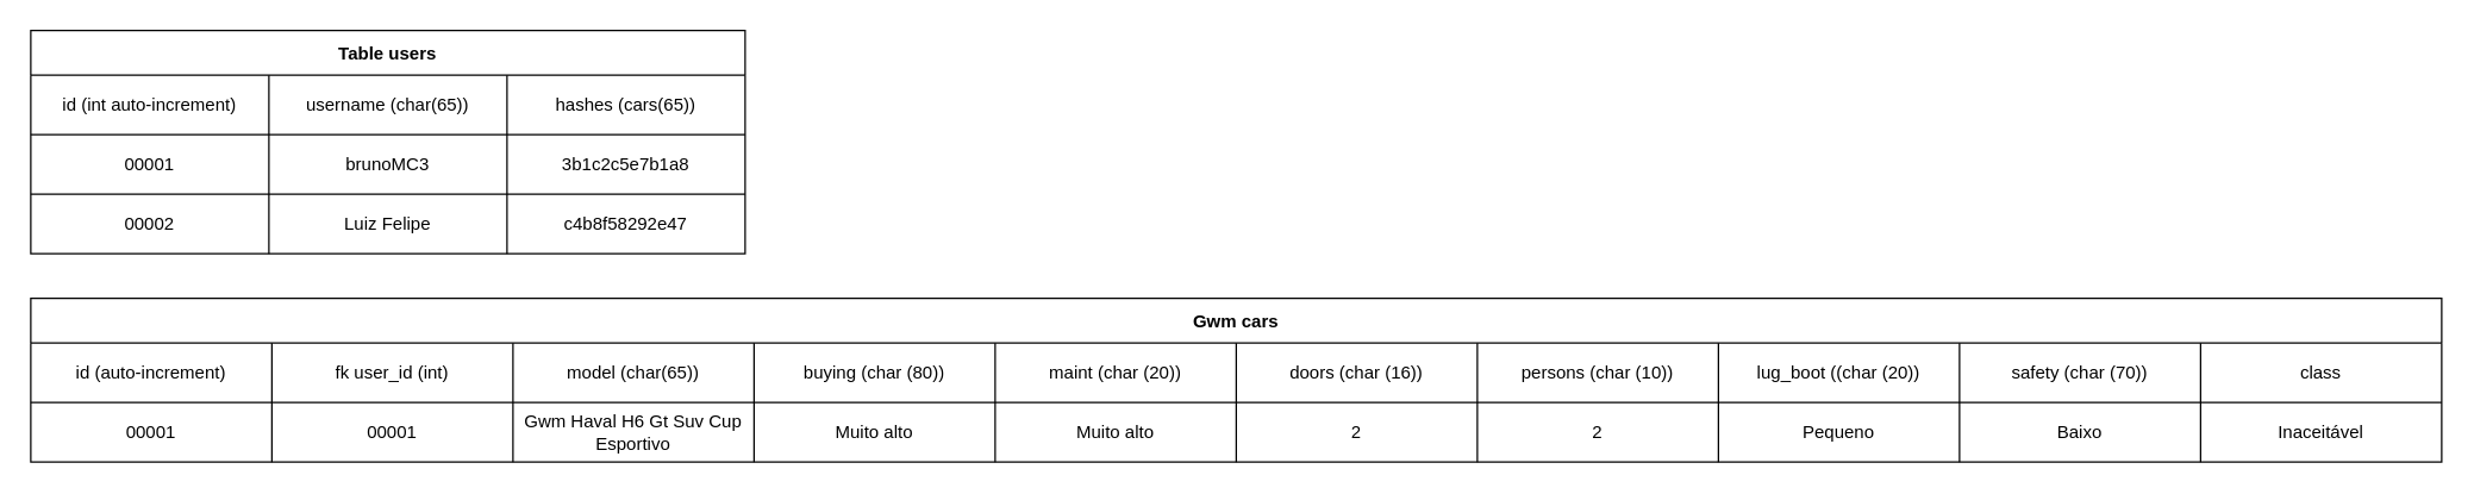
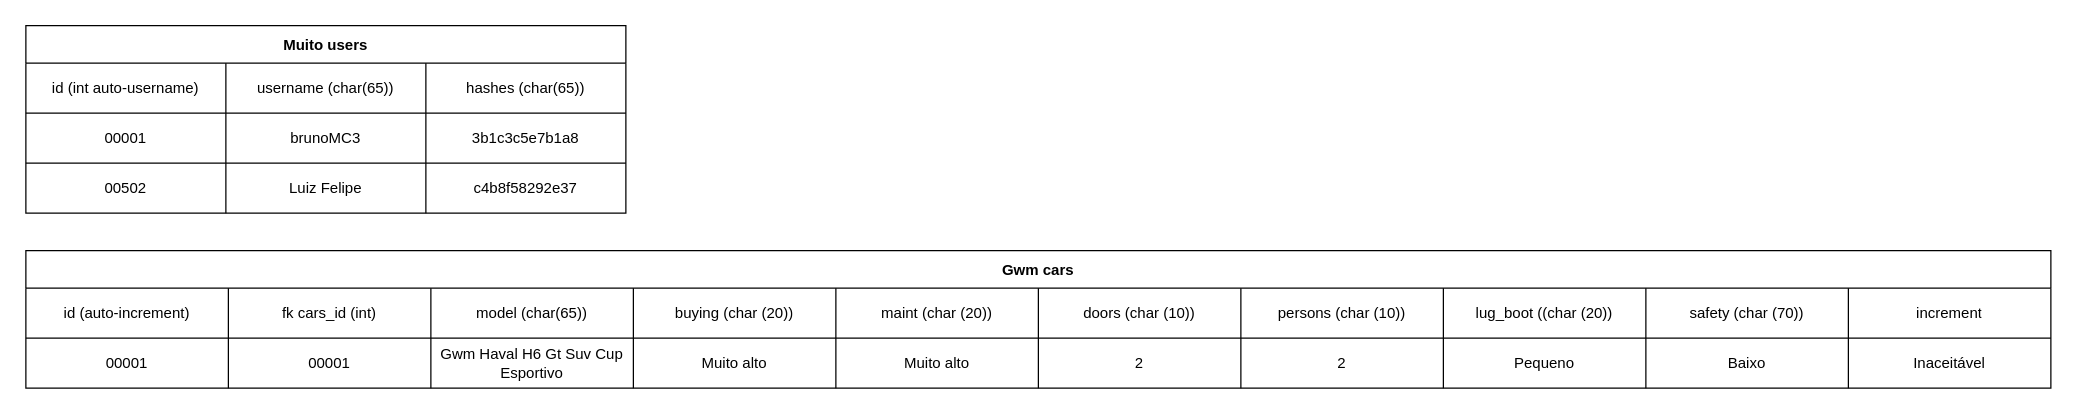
  <mxCell id="0" />
  <mxCell id="1" parent="0" />
- <mxCell id="2" value="Table users" style="shape=table;startSize=30;container=1;collapsible=0;childLayout=tableLayout;fontStyle=1;align=center;" vertex="1" parent="1"><mxGeometry x="20" y="20" width="480" height="150" as="geometry" /></mxCell>
+ <mxCell id="2" value="Muito users" style="shape=table;startSize=30;container=1;collapsible=0;childLayout=tableLayout;fontStyle=1;align=center;" vertex="1" parent="1"><mxGeometry x="20" y="20" width="480" height="150" as="geometry" /></mxCell>
  <mxCell id="3" value="" style="shape=tableRow;horizontal=0;startSize=0;swimlaneHead=0;swimlaneBody=0;top=0;left=0;bottom=0;right=0;collapsible=0;dropTarget=0;fillColor=none;points=[[0,0.5],[1,0.5]];portConstraint=eastwest;" vertex="1" parent="2"><mxGeometry y="30" width="480" height="40" as="geometry" /></mxCell>
- <mxCell id="4" value="id (int auto-increment)" style="shape=partialRectangle;html=1;whiteSpace=wrap;connectable=0;fillColor=none;top=0;left=0;bottom=0;right=0;overflow=hidden;" vertex="1" parent="3"><mxGeometry width="160" height="40" as="geometry"><mxRectangle width="160" height="40" as="alternateBounds" /></mxGeometry></mxCell>
+ <mxCell id="4" value="id (int auto-username)" style="shape=partialRectangle;html=1;whiteSpace=wrap;connectable=0;fillColor=none;top=0;left=0;bottom=0;right=0;overflow=hidden;" vertex="1" parent="3"><mxGeometry width="160" height="40" as="geometry"><mxRectangle width="160" height="40" as="alternateBounds" /></mxGeometry></mxCell>
  <mxCell id="5" value="username (char(65))" style="shape=partialRectangle;html=1;whiteSpace=wrap;connectable=0;fillColor=none;top=0;left=0;bottom=0;right=0;overflow=hidden;" vertex="1" parent="3"><mxGeometry x="160" width="160" height="40" as="geometry"><mxRectangle width="160" height="40" as="alternateBounds" /></mxGeometry></mxCell>
- <mxCell id="6" value="hashes (cars(65))" style="shape=partialRectangle;html=1;whiteSpace=wrap;connectable=0;fillColor=none;top=0;left=0;bottom=0;right=0;overflow=hidden;" vertex="1" parent="3"><mxGeometry x="320" width="160" height="40" as="geometry"><mxRectangle width="160" height="40" as="alternateBounds" /></mxGeometry></mxCell>
+ <mxCell id="6" value="hashes (char(65))" style="shape=partialRectangle;html=1;whiteSpace=wrap;connectable=0;fillColor=none;top=0;left=0;bottom=0;right=0;overflow=hidden;" vertex="1" parent="3"><mxGeometry x="320" width="160" height="40" as="geometry"><mxRectangle width="160" height="40" as="alternateBounds" /></mxGeometry></mxCell>
  <mxCell id="7" value="" style="shape=tableRow;horizontal=0;startSize=0;swimlaneHead=0;swimlaneBody=0;top=0;left=0;bottom=0;right=0;collapsible=0;dropTarget=0;fillColor=none;points=[[0,0.5],[1,0.5]];portConstraint=eastwest;" vertex="1" parent="2"><mxGeometry y="70" width="480" height="40" as="geometry" /></mxCell>
  <mxCell id="8" value="00001" style="shape=partialRectangle;html=1;whiteSpace=wrap;connectable=0;fillColor=none;top=0;left=0;bottom=0;right=0;overflow=hidden;" vertex="1" parent="7"><mxGeometry width="160" height="40" as="geometry"><mxRectangle width="160" height="40" as="alternateBounds" /></mxGeometry></mxCell>
  <mxCell id="9" value="brunoMC3" style="shape=partialRectangle;html=1;whiteSpace=wrap;connectable=0;fillColor=none;top=0;left=0;bottom=0;right=0;overflow=hidden;" vertex="1" parent="7"><mxGeometry x="160" width="160" height="40" as="geometry"><mxRectangle width="160" height="40" as="alternateBounds" /></mxGeometry></mxCell>
- <mxCell id="10" value="3b1c2c5e7b1a8" style="shape=partialRectangle;html=1;whiteSpace=wrap;connectable=0;fillColor=none;top=0;left=0;bottom=0;right=0;overflow=hidden;" vertex="1" parent="7"><mxGeometry x="320" width="160" height="40" as="geometry"><mxRectangle width="160" height="40" as="alternateBounds" /></mxGeometry></mxCell>
+ <mxCell id="10" value="3b1c3c5e7b1a8" style="shape=partialRectangle;html=1;whiteSpace=wrap;connectable=0;fillColor=none;top=0;left=0;bottom=0;right=0;overflow=hidden;" vertex="1" parent="7"><mxGeometry x="320" width="160" height="40" as="geometry"><mxRectangle width="160" height="40" as="alternateBounds" /></mxGeometry></mxCell>
  <mxCell id="11" value="" style="shape=tableRow;horizontal=0;startSize=0;swimlaneHead=0;swimlaneBody=0;top=0;left=0;bottom=0;right=0;collapsible=0;dropTarget=0;fillColor=none;points=[[0,0.5],[1,0.5]];portConstraint=eastwest;" vertex="1" parent="2"><mxGeometry y="110" width="480" height="40" as="geometry" /></mxCell>
- <mxCell id="12" value="00002" style="shape=partialRectangle;html=1;whiteSpace=wrap;connectable=0;fillColor=none;top=0;left=0;bottom=0;right=0;overflow=hidden;" vertex="1" parent="11"><mxGeometry width="160" height="40" as="geometry"><mxRectangle width="160" height="40" as="alternateBounds" /></mxGeometry></mxCell>
+ <mxCell id="12" value="00502" style="shape=partialRectangle;html=1;whiteSpace=wrap;connectable=0;fillColor=none;top=0;left=0;bottom=0;right=0;overflow=hidden;" vertex="1" parent="11"><mxGeometry width="160" height="40" as="geometry"><mxRectangle width="160" height="40" as="alternateBounds" /></mxGeometry></mxCell>
  <mxCell id="13" value="Luiz Felipe" style="shape=partialRectangle;html=1;whiteSpace=wrap;connectable=0;fillColor=none;top=0;left=0;bottom=0;right=0;overflow=hidden;" vertex="1" parent="11"><mxGeometry x="160" width="160" height="40" as="geometry"><mxRectangle width="160" height="40" as="alternateBounds" /></mxGeometry></mxCell>
- <mxCell id="14" value="c4b8f58292e47" style="shape=partialRectangle;html=1;whiteSpace=wrap;connectable=0;fillColor=none;top=0;left=0;bottom=0;right=0;overflow=hidden;" vertex="1" parent="11"><mxGeometry x="320" width="160" height="40" as="geometry"><mxRectangle width="160" height="40" as="alternateBounds" /></mxGeometry></mxCell>
+ <mxCell id="14" value="c4b8f58292e37" style="shape=partialRectangle;html=1;whiteSpace=wrap;connectable=0;fillColor=none;top=0;left=0;bottom=0;right=0;overflow=hidden;" vertex="1" parent="11"><mxGeometry x="320" width="160" height="40" as="geometry"><mxRectangle width="160" height="40" as="alternateBounds" /></mxGeometry></mxCell>
  <mxCell id="15" value="Gwm cars" style="shape=table;startSize=30;container=1;collapsible=0;childLayout=tableLayout;fontStyle=1;align=center;" vertex="1" parent="1"><mxGeometry x="20" y="200" width="1620" height="110" as="geometry" /></mxCell>
  <mxCell id="16" value="" style="shape=tableRow;horizontal=0;startSize=0;swimlaneHead=0;swimlaneBody=0;top=0;left=0;bottom=0;right=0;collapsible=0;dropTarget=0;fillColor=none;points=[[0,0.5],[1,0.5]];portConstraint=eastwest;" vertex="1" parent="15"><mxGeometry y="30" width="1620" height="40" as="geometry" /></mxCell>
  <mxCell id="17" value="id (auto-increment)" style="shape=partialRectangle;html=1;whiteSpace=wrap;connectable=0;fillColor=none;top=0;left=0;bottom=0;right=0;overflow=hidden;" vertex="1" parent="16"><mxGeometry width="162" height="40" as="geometry"><mxRectangle width="162" height="40" as="alternateBounds" /></mxGeometry></mxCell>
- <mxCell id="18" value="fk user_id (int)" style="shape=partialRectangle;html=1;whiteSpace=wrap;connectable=0;fillColor=none;top=0;left=0;bottom=0;right=0;overflow=hidden;" vertex="1" parent="16"><mxGeometry x="162" width="162" height="40" as="geometry"><mxRectangle width="162" height="40" as="alternateBounds" /></mxGeometry></mxCell>
+ <mxCell id="18" value="fk cars_id (int)" style="shape=partialRectangle;html=1;whiteSpace=wrap;connectable=0;fillColor=none;top=0;left=0;bottom=0;right=0;overflow=hidden;" vertex="1" parent="16"><mxGeometry x="162" width="162" height="40" as="geometry"><mxRectangle width="162" height="40" as="alternateBounds" /></mxGeometry></mxCell>
  <mxCell id="19" value="model (char(65))" style="shape=partialRectangle;html=1;whiteSpace=wrap;connectable=0;fillColor=none;top=0;left=0;bottom=0;right=0;overflow=hidden;" vertex="1" parent="16"><mxGeometry x="324" width="162" height="40" as="geometry"><mxRectangle width="162" height="40" as="alternateBounds" /></mxGeometry></mxCell>
- <mxCell id="20" value="buying (char (80))" style="shape=partialRectangle;html=1;whiteSpace=wrap;connectable=0;fillColor=none;top=0;left=0;bottom=0;right=0;overflow=hidden;" vertex="1" parent="16"><mxGeometry x="486" width="162" height="40" as="geometry"><mxRectangle width="162" height="40" as="alternateBounds" /></mxGeometry></mxCell>
+ <mxCell id="20" value="buying (char (20))" style="shape=partialRectangle;html=1;whiteSpace=wrap;connectable=0;fillColor=none;top=0;left=0;bottom=0;right=0;overflow=hidden;" vertex="1" parent="16"><mxGeometry x="486" width="162" height="40" as="geometry"><mxRectangle width="162" height="40" as="alternateBounds" /></mxGeometry></mxCell>
  <mxCell id="21" value="maint (char (20))" style="shape=partialRectangle;html=1;whiteSpace=wrap;connectable=0;fillColor=none;top=0;left=0;bottom=0;right=0;overflow=hidden;" vertex="1" parent="16"><mxGeometry x="648" width="162" height="40" as="geometry"><mxRectangle width="162" height="40" as="alternateBounds" /></mxGeometry></mxCell>
- <mxCell id="22" value="doors (char (16))" style="shape=partialRectangle;html=1;whiteSpace=wrap;connectable=0;fillColor=none;top=0;left=0;bottom=0;right=0;overflow=hidden;" vertex="1" parent="16"><mxGeometry x="810" width="162" height="40" as="geometry"><mxRectangle width="162" height="40" as="alternateBounds" /></mxGeometry></mxCell>
+ <mxCell id="22" value="doors (char (10))" style="shape=partialRectangle;html=1;whiteSpace=wrap;connectable=0;fillColor=none;top=0;left=0;bottom=0;right=0;overflow=hidden;" vertex="1" parent="16"><mxGeometry x="810" width="162" height="40" as="geometry"><mxRectangle width="162" height="40" as="alternateBounds" /></mxGeometry></mxCell>
  <mxCell id="23" value="persons (char (10))" style="shape=partialRectangle;html=1;whiteSpace=wrap;connectable=0;fillColor=none;top=0;left=0;bottom=0;right=0;overflow=hidden;" vertex="1" parent="16"><mxGeometry x="972" width="162" height="40" as="geometry"><mxRectangle width="162" height="40" as="alternateBounds" /></mxGeometry></mxCell>
  <mxCell id="24" value="lug_boot ((char (20))" style="shape=partialRectangle;html=1;whiteSpace=wrap;connectable=0;fillColor=none;top=0;left=0;bottom=0;right=0;overflow=hidden;" vertex="1" parent="16"><mxGeometry x="1134" width="162" height="40" as="geometry"><mxRectangle width="162" height="40" as="alternateBounds" /></mxGeometry></mxCell>
  <mxCell id="25" value="safety (char (70))" style="shape=partialRectangle;html=1;whiteSpace=wrap;connectable=0;fillColor=none;top=0;left=0;bottom=0;right=0;overflow=hidden;" vertex="1" parent="16"><mxGeometry x="1296" width="162" height="40" as="geometry"><mxRectangle width="162" height="40" as="alternateBounds" /></mxGeometry></mxCell>
- <mxCell id="26" value="class" style="shape=partialRectangle;html=1;whiteSpace=wrap;connectable=0;fillColor=none;top=0;left=0;bottom=0;right=0;overflow=hidden;" vertex="1" parent="16"><mxGeometry x="1458" width="162" height="40" as="geometry"><mxRectangle width="162" height="40" as="alternateBounds" /></mxGeometry></mxCell>
+ <mxCell id="26" value="increment" style="shape=partialRectangle;html=1;whiteSpace=wrap;connectable=0;fillColor=none;top=0;left=0;bottom=0;right=0;overflow=hidden;" vertex="1" parent="16"><mxGeometry x="1458" width="162" height="40" as="geometry"><mxRectangle width="162" height="40" as="alternateBounds" /></mxGeometry></mxCell>
  <mxCell id="27" value="" style="shape=tableRow;horizontal=0;startSize=0;swimlaneHead=0;swimlaneBody=0;top=0;left=0;bottom=0;right=0;collapsible=0;dropTarget=0;fillColor=none;points=[[0,0.5],[1,0.5]];portConstraint=eastwest;" vertex="1" parent="15"><mxGeometry y="70" width="1620" height="40" as="geometry" /></mxCell>
  <mxCell id="28" value="00001" style="shape=partialRectangle;html=1;whiteSpace=wrap;connectable=0;fillColor=none;top=0;left=0;bottom=0;right=0;overflow=hidden;" vertex="1" parent="27"><mxGeometry width="162" height="40" as="geometry"><mxRectangle width="162" height="40" as="alternateBounds" /></mxGeometry></mxCell>
  <mxCell id="29" value="00001" style="shape=partialRectangle;html=1;whiteSpace=wrap;connectable=0;fillColor=none;top=0;left=0;bottom=0;right=0;overflow=hidden;" vertex="1" parent="27"><mxGeometry x="162" width="162" height="40" as="geometry"><mxRectangle width="162" height="40" as="alternateBounds" /></mxGeometry></mxCell>
  <mxCell id="30" value="Gwm Haval H6 Gt Suv Cup Esportivo" style="shape=partialRectangle;html=1;whiteSpace=wrap;connectable=0;fillColor=none;top=0;left=0;bottom=0;right=0;overflow=hidden;" vertex="1" parent="27"><mxGeometry x="324" width="162" height="40" as="geometry"><mxRectangle width="162" height="40" as="alternateBounds" /></mxGeometry></mxCell>
  <mxCell id="31" value="Muito alto" style="shape=partialRectangle;html=1;whiteSpace=wrap;connectable=0;fillColor=none;top=0;left=0;bottom=0;right=0;overflow=hidden;" vertex="1" parent="27"><mxGeometry x="486" width="162" height="40" as="geometry"><mxRectangle width="162" height="40" as="alternateBounds" /></mxGeometry></mxCell>
  <mxCell id="32" value="Muito alto" style="shape=partialRectangle;html=1;whiteSpace=wrap;connectable=0;fillColor=none;top=0;left=0;bottom=0;right=0;overflow=hidden;" vertex="1" parent="27"><mxGeometry x="648" width="162" height="40" as="geometry"><mxRectangle width="162" height="40" as="alternateBounds" /></mxGeometry></mxCell>
  <mxCell id="33" value="2" style="shape=partialRectangle;html=1;whiteSpace=wrap;connectable=0;fillColor=none;top=0;left=0;bottom=0;right=0;overflow=hidden;" vertex="1" parent="27"><mxGeometry x="810" width="162" height="40" as="geometry"><mxRectangle width="162" height="40" as="alternateBounds" /></mxGeometry></mxCell>
  <mxCell id="34" value="2" style="shape=partialRectangle;html=1;whiteSpace=wrap;connectable=0;fillColor=none;top=0;left=0;bottom=0;right=0;overflow=hidden;" vertex="1" parent="27"><mxGeometry x="972" width="162" height="40" as="geometry"><mxRectangle width="162" height="40" as="alternateBounds" /></mxGeometry></mxCell>
  <mxCell id="35" value="Pequeno" style="shape=partialRectangle;html=1;whiteSpace=wrap;connectable=0;fillColor=none;top=0;left=0;bottom=0;right=0;overflow=hidden;" vertex="1" parent="27"><mxGeometry x="1134" width="162" height="40" as="geometry"><mxRectangle width="162" height="40" as="alternateBounds" /></mxGeometry></mxCell>
  <mxCell id="36" value="Baixo" style="shape=partialRectangle;html=1;whiteSpace=wrap;connectable=0;fillColor=none;top=0;left=0;bottom=0;right=0;overflow=hidden;" vertex="1" parent="27"><mxGeometry x="1296" width="162" height="40" as="geometry"><mxRectangle width="162" height="40" as="alternateBounds" /></mxGeometry></mxCell>
  <mxCell id="37" value="Inaceitável" style="shape=partialRectangle;html=1;whiteSpace=wrap;connectable=0;fillColor=none;top=0;left=0;bottom=0;right=0;overflow=hidden;" vertex="1" parent="27"><mxGeometry x="1458" width="162" height="40" as="geometry"><mxRectangle width="162" height="40" as="alternateBounds" /></mxGeometry></mxCell>
